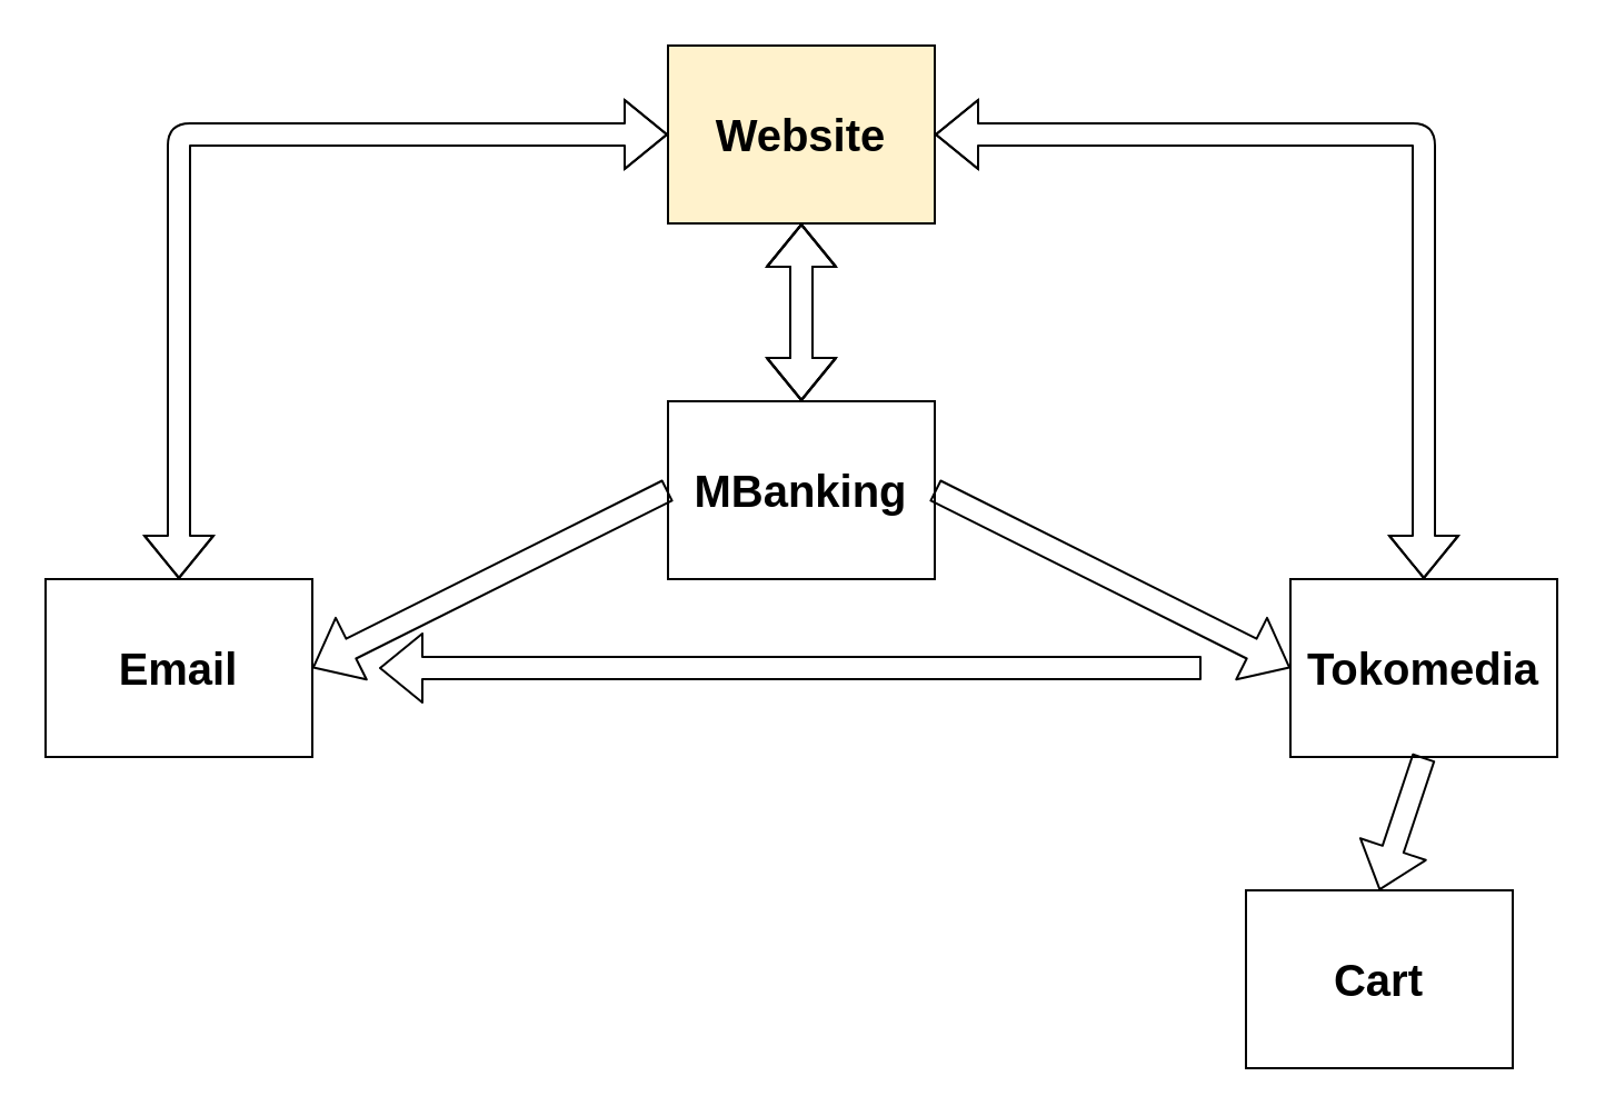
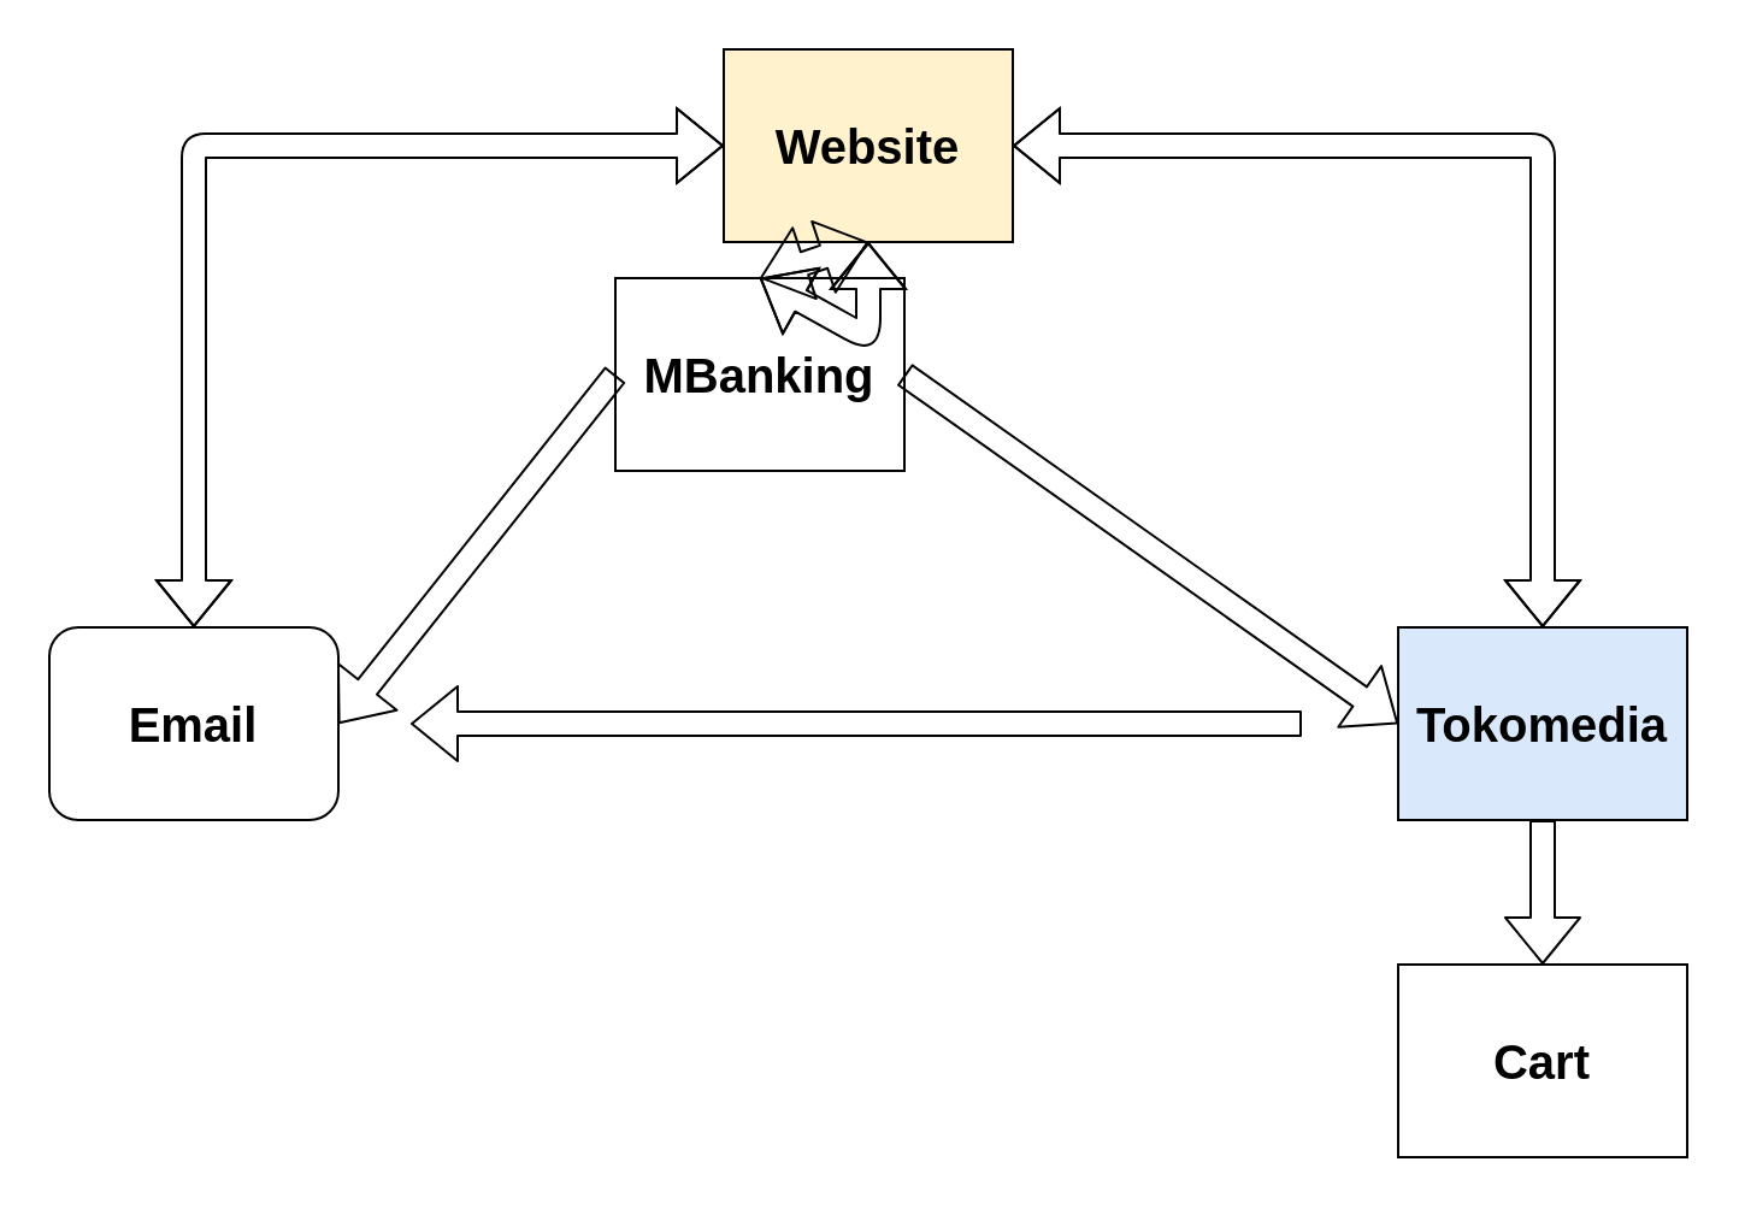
  <mxCell id="0" />
  <mxCell id="1" parent="0" />
  <mxCell id="2" value="&lt;b&gt;&lt;font style=&quot;font-size: 20px&quot;&gt;Website&lt;/font&gt;&lt;/b&gt;" style="rounded=0;whiteSpace=wrap;html=1;fillColor=#fff2cc;" vertex="1" parent="1"><mxGeometry x="300" y="20" width="120" height="80" as="geometry" /></mxCell>
- <mxCell id="3" value="&lt;b&gt;&lt;font style=&quot;font-size: 20px&quot;&gt;MBanking&lt;/font&gt;&lt;/b&gt;" style="rounded=0;whiteSpace=wrap;html=1;" vertex="1" parent="1"><mxGeometry x="300" y="180" width="120" height="80" as="geometry" /></mxCell>
- <mxCell id="4" value="&lt;b&gt;&lt;font style=&quot;font-size: 20px&quot;&gt;Email&lt;/font&gt;&lt;/b&gt;" style="rounded=0;whiteSpace=wrap;html=1;" vertex="1" parent="1"><mxGeometry x="20" y="260" width="120" height="80" as="geometry" /></mxCell>
- <mxCell id="5" value="&lt;b&gt;&lt;font style=&quot;font-size: 20px&quot;&gt;Tokomedia&lt;/font&gt;&lt;/b&gt;" style="rounded=0;whiteSpace=wrap;html=1;" vertex="1" parent="1"><mxGeometry x="580" y="260" width="120" height="80" as="geometry" /></mxCell>
+ <mxCell id="3" value="&lt;b&gt;&lt;font style=&quot;font-size: 20px&quot;&gt;MBanking&lt;/font&gt;&lt;/b&gt;" style="rounded=0;whiteSpace=wrap;html=1;" vertex="1" parent="1"><mxGeometry x="255" y="115" width="120" height="80" as="geometry" /></mxCell>
+ <mxCell id="4" value="&lt;b&gt;&lt;font style=&quot;font-size: 20px&quot;&gt;Email&lt;/font&gt;&lt;/b&gt;" style="whiteSpace=wrap;html=1;rounded=1;" vertex="1" parent="1"><mxGeometry x="20" y="260" width="120" height="80" as="geometry" /></mxCell>
+ <mxCell id="5" value="&lt;b&gt;&lt;font style=&quot;font-size: 20px&quot;&gt;Tokomedia&lt;/font&gt;&lt;/b&gt;" style="rounded=0;whiteSpace=wrap;html=1;fillColor=#dae8fc;" vertex="1" parent="1"><mxGeometry x="580" y="260" width="120" height="80" as="geometry" /></mxCell>
  <mxCell id="6" value="" style="shape=flexArrow;endArrow=classic;startArrow=classic;html=1;exitX=0.5;exitY=0;exitDx=0;exitDy=0;entryX=0.5;entryY=1;entryDx=0;entryDy=0;" edge="1" parent="1" source="3" target="2"><mxGeometry width="50" height="50" relative="1" as="geometry"><mxPoint x="320" y="150" as="sourcePoint" /><mxPoint x="370" y="100" as="targetPoint" /></mxGeometry></mxCell>
  <mxCell id="7" value="" style="shape=flexArrow;endArrow=classic;startArrow=classic;html=1;exitX=0.5;exitY=0;exitDx=0;exitDy=0;entryX=0.5;entryY=1;entryDx=0;entryDy=0;" edge="1" parent="1" source="3" target="2"><mxGeometry width="50" height="50" relative="1" as="geometry"><mxPoint x="360" y="180" as="sourcePoint" /><mxPoint x="360" y="100" as="targetPoint" /><Array as="points"><mxPoint x="360" y="140" /></Array></mxGeometry></mxCell>
  <mxCell id="8" value="" style="shape=flexArrow;endArrow=classic;startArrow=classic;html=1;entryX=1;entryY=0.5;entryDx=0;entryDy=0;exitX=0.5;exitY=0;exitDx=0;exitDy=0;" edge="1" parent="1" source="5" target="2"><mxGeometry width="50" height="50" relative="1" as="geometry"><mxPoint x="130" y="150" as="sourcePoint" /><mxPoint x="180" y="100" as="targetPoint" /><Array as="points"><mxPoint x="640" y="60" /></Array></mxGeometry></mxCell>
  <mxCell id="9" value="" style="shape=flexArrow;endArrow=classic;startArrow=classic;html=1;entryX=0;entryY=0.5;entryDx=0;entryDy=0;exitX=0.5;exitY=0;exitDx=0;exitDy=0;" edge="1" parent="1" source="4" target="2"><mxGeometry width="50" height="50" relative="1" as="geometry"><mxPoint x="100" y="270" as="sourcePoint" /><mxPoint x="300" y="60" as="targetPoint" /><Array as="points"><mxPoint x="80" y="60" /></Array></mxGeometry></mxCell>
  <mxCell id="10" value="" style="shape=flexArrow;endArrow=classic;html=1;entryX=0;entryY=0.5;entryDx=0;entryDy=0;exitX=1;exitY=0.5;exitDx=0;exitDy=0;" edge="1" parent="1" source="3" target="5"><mxGeometry width="50" height="50" relative="1" as="geometry"><mxPoint x="380" y="320" as="sourcePoint" /><mxPoint x="430" y="270" as="targetPoint" /></mxGeometry></mxCell>
  <mxCell id="11" value="" style="shape=flexArrow;endArrow=classic;html=1;entryX=1;entryY=0.5;entryDx=0;entryDy=0;exitX=0;exitY=0.5;exitDx=0;exitDy=0;" edge="1" parent="1" source="3" target="4"><mxGeometry width="50" height="50" relative="1" as="geometry"><mxPoint x="380" y="280" as="sourcePoint" /><mxPoint x="430" y="230" as="targetPoint" /></mxGeometry></mxCell>
  <mxCell id="12" value="" style="shape=flexArrow;endArrow=classic;html=1;" edge="1" parent="1"><mxGeometry width="50" height="50" relative="1" as="geometry"><mxPoint x="540" y="300" as="sourcePoint" /><mxPoint x="170" y="300" as="targetPoint" /></mxGeometry></mxCell>
- <mxCell id="13" value="&lt;b&gt;&lt;font style=&quot;font-size: 20px&quot;&gt;Cart&lt;/font&gt;&lt;/b&gt;" style="rounded=0;whiteSpace=wrap;html=1;" vertex="1" parent="1"><mxGeometry x="560" y="400" width="120" height="80" as="geometry" /></mxCell>
+ <mxCell id="13" value="&lt;b&gt;&lt;font style=&quot;font-size: 20px&quot;&gt;Cart&lt;/font&gt;&lt;/b&gt;" style="rounded=0;whiteSpace=wrap;html=1;" vertex="1" parent="1"><mxGeometry x="580" y="400" width="120" height="80" as="geometry" /></mxCell>
  <mxCell id="14" value="" style="shape=flexArrow;endArrow=classic;html=1;entryX=0.5;entryY=0;entryDx=0;entryDy=0;exitX=0.5;exitY=1;exitDx=0;exitDy=0;" edge="1" parent="1" source="5" target="13"><mxGeometry width="50" height="50" relative="1" as="geometry"><mxPoint x="380" y="320" as="sourcePoint" /><mxPoint x="430" y="270" as="targetPoint" /></mxGeometry></mxCell>
